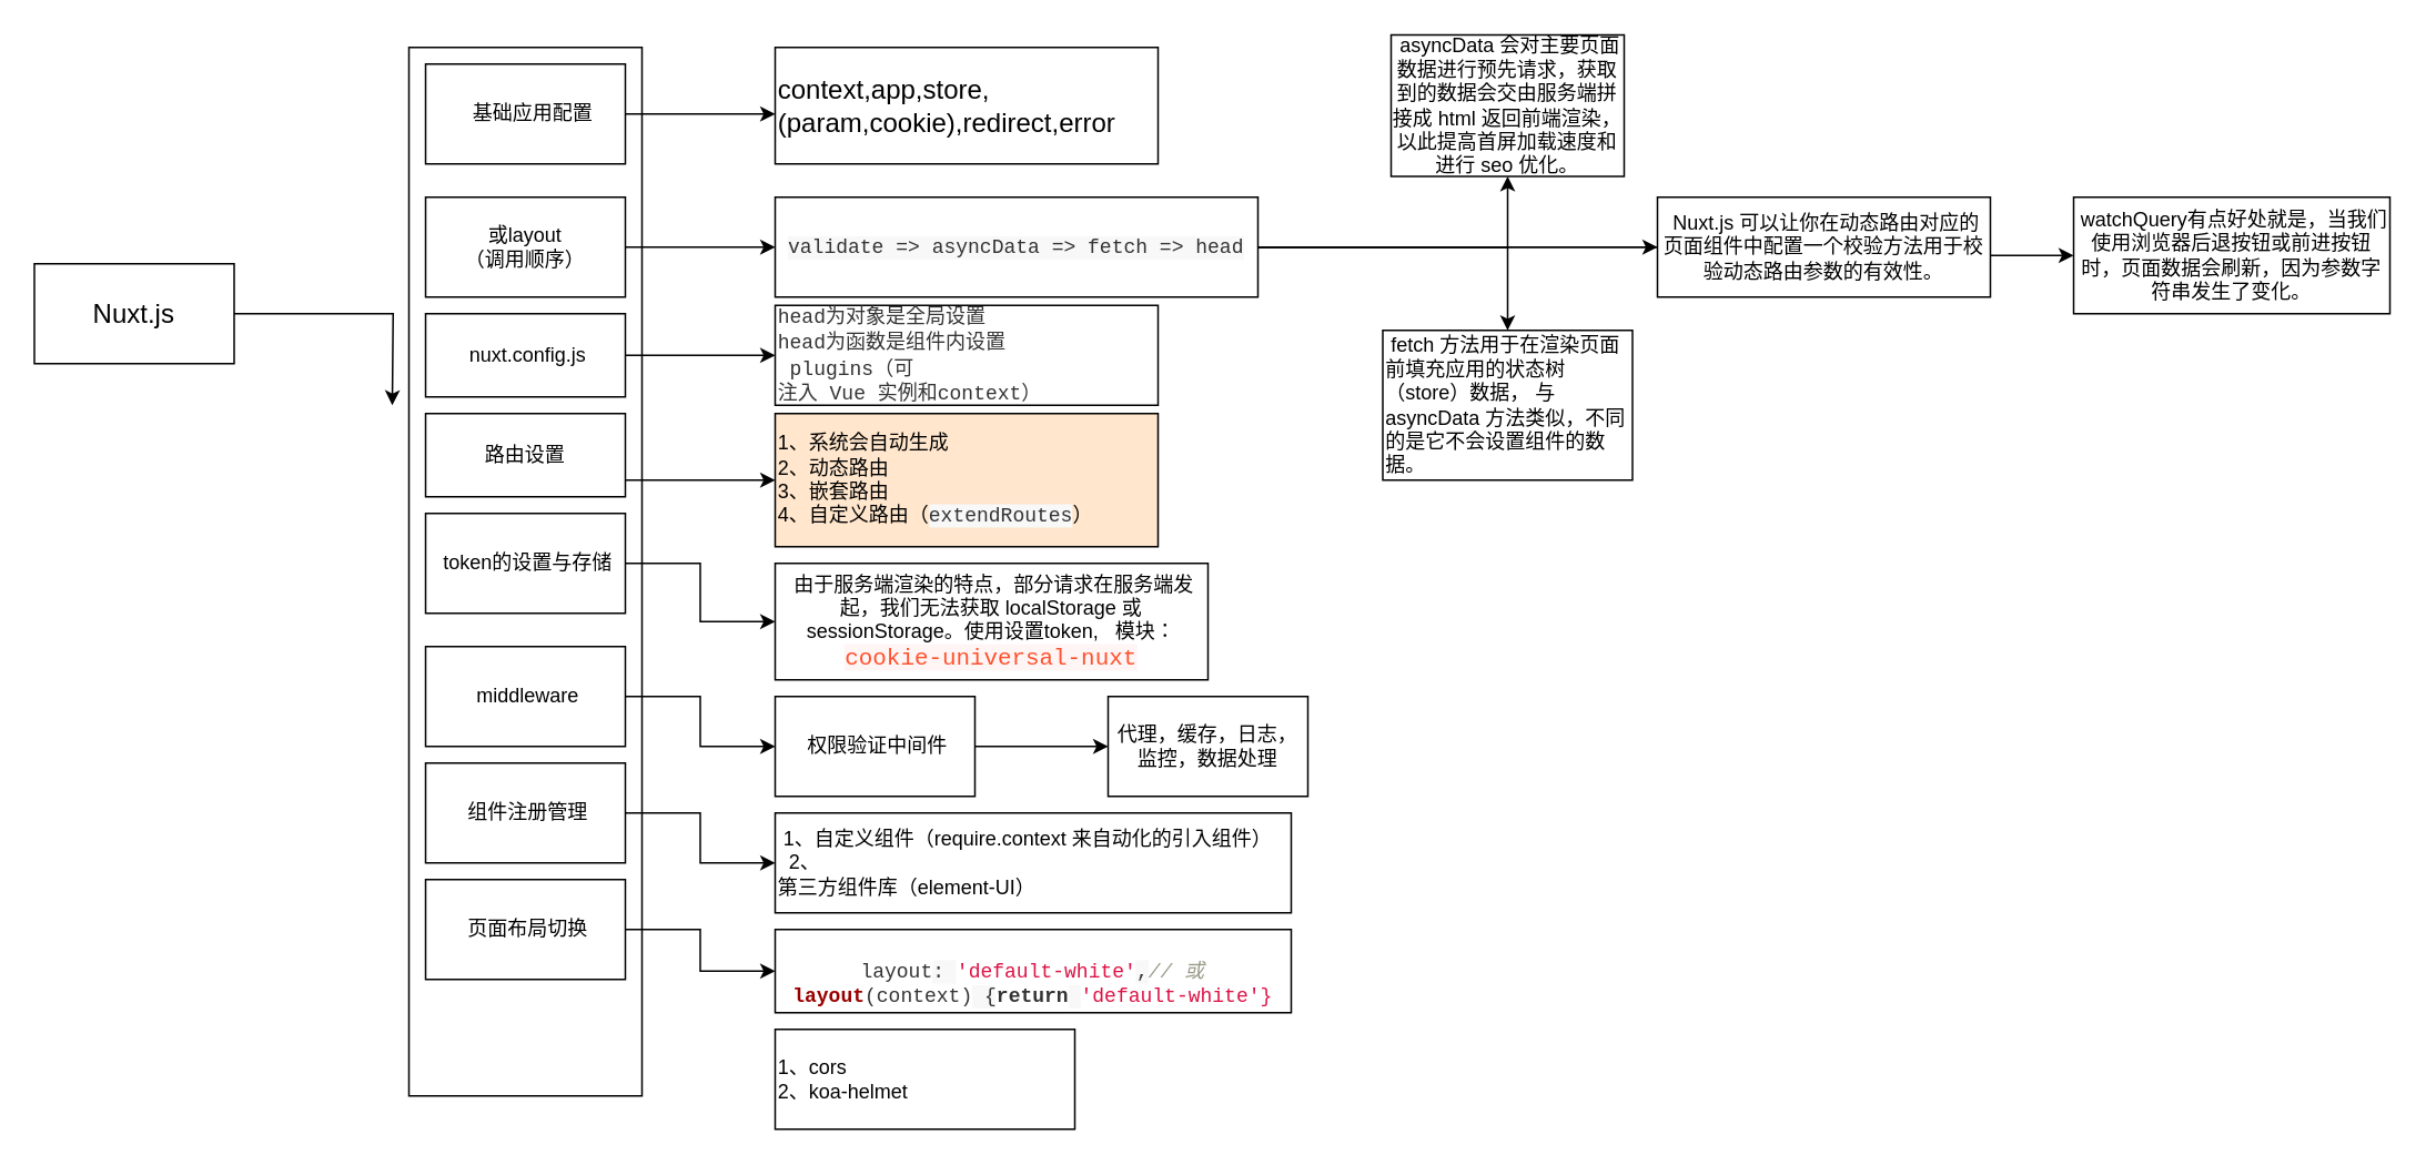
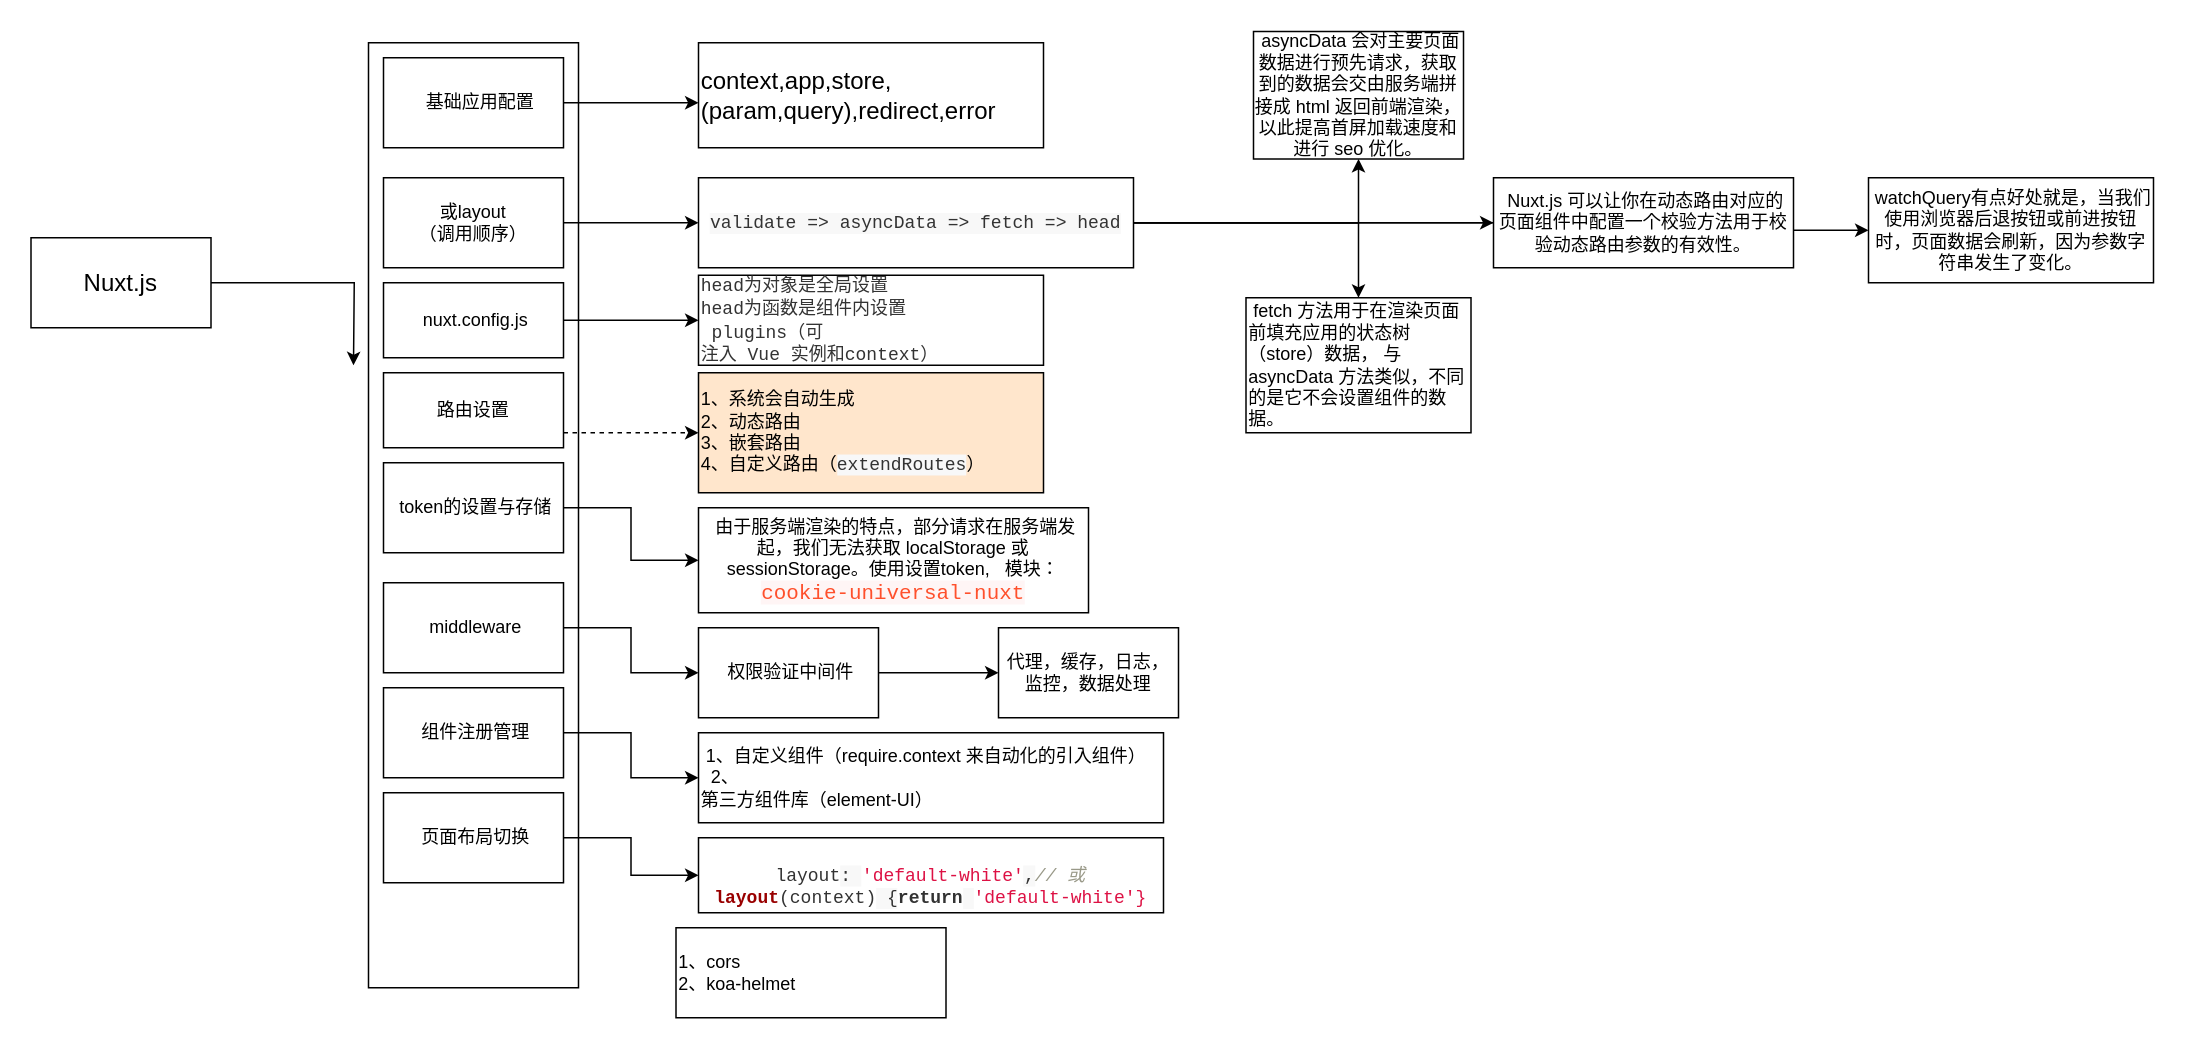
  <mxCell id="0" />
  <mxCell id="1" parent="0" />
  <mxCell id="2" value="" style="edgeStyle=orthogonalEdgeStyle;rounded=0;orthogonalLoop=1;jettySize=auto;html=1;fontSize=16;" edge="1" parent="1" source="3"><mxGeometry relative="1" as="geometry"><mxPoint x="235" y="243" as="targetPoint" /></mxGeometry></mxCell>
  <mxCell id="3" value="Nuxt.js" style="rounded=0;whiteSpace=wrap;html=1;labelBorderColor=none;fontSize=16;" parent="1" vertex="1"><mxGeometry x="20" y="158" width="120" height="60" as="geometry" /></mxCell>
- <mxCell id="4" value="context,app,store,(param,cookie),redirect,error" style="whiteSpace=wrap;html=1;fontSize=16;rounded=0;labelBorderColor=none;align=left;" vertex="1" parent="1"><mxGeometry x="465" y="28" width="230" height="70" as="geometry" /></mxCell>
+ <mxCell id="4" value="context,app,store,(param,query),redirect,error" style="whiteSpace=wrap;html=1;fontSize=16;rounded=0;labelBorderColor=none;align=left;" vertex="1" parent="1"><mxGeometry x="465" y="28" width="230" height="70" as="geometry" /></mxCell>
  <mxCell id="5" value="" style="rounded=0;whiteSpace=wrap;html=1;labelBorderColor=none;fontSize=16;" vertex="1" parent="1"><mxGeometry x="245" y="28" width="140" height="630" as="geometry" /></mxCell>
  <mxCell id="6" style="edgeStyle=orthogonalEdgeStyle;rounded=0;orthogonalLoop=1;jettySize=auto;html=1;exitX=1;exitY=0.5;exitDx=0;exitDy=0;fontSize=12;" edge="1" parent="1" source="7"><mxGeometry relative="1" as="geometry"><mxPoint x="465" y="68" as="targetPoint" /></mxGeometry></mxCell>
  <mxCell id="7" value="&lt;span style=&quot;white-space: pre&quot;&gt;&#09;&lt;/span&gt;基础应用配置" style="rounded=0;whiteSpace=wrap;html=1;labelBorderColor=none;fontSize=12;align=left;" vertex="1" parent="1"><mxGeometry x="255" y="38" width="120" height="60" as="geometry" /></mxCell>
  <mxCell id="8" value="" style="edgeStyle=orthogonalEdgeStyle;rounded=0;orthogonalLoop=1;jettySize=auto;html=1;fontSize=12;" edge="1" parent="1" source="9" target="14"><mxGeometry relative="1" as="geometry" /></mxCell>
  <mxCell id="9" value="或layout&lt;br&gt;（调用顺序）" style="rounded=0;whiteSpace=wrap;html=1;labelBorderColor=none;fontSize=12;" vertex="1" parent="1"><mxGeometry x="255" y="118" width="120" height="60" as="geometry" /></mxCell>
  <mxCell id="10" value="" style="edgeStyle=orthogonalEdgeStyle;rounded=0;orthogonalLoop=1;jettySize=auto;html=1;fontSize=12;" edge="1" parent="1" source="14" target="15"><mxGeometry relative="1" as="geometry" /></mxCell>
  <mxCell id="11" value="" style="edgeStyle=orthogonalEdgeStyle;rounded=0;orthogonalLoop=1;jettySize=auto;html=1;fontSize=12;" edge="1" parent="1" source="14" target="16"><mxGeometry relative="1" as="geometry" /></mxCell>
  <mxCell id="12" value="" style="edgeStyle=orthogonalEdgeStyle;rounded=0;orthogonalLoop=1;jettySize=auto;html=1;fontSize=12;" edge="1" parent="1" source="14" target="17"><mxGeometry relative="1" as="geometry" /></mxCell>
  <mxCell id="13" value="" style="edgeStyle=orthogonalEdgeStyle;rounded=0;orthogonalLoop=1;jettySize=auto;html=1;fontSize=12;" edge="1" parent="1" source="14" target="18"><mxGeometry relative="1" as="geometry" /></mxCell>
  <mxCell id="14" value="&lt;span style=&quot;color: rgb(51 , 51 , 51) ; font-family: &amp;#34;menlo&amp;#34; , &amp;#34;monaco&amp;#34; , &amp;#34;consolas&amp;#34; , &amp;#34;courier new&amp;#34; , monospace ; background-color: rgb(248 , 248 , 248)&quot;&gt;validate  =&amp;gt;  asyncData  =&amp;gt;  fetch  =&amp;gt;  head&lt;/span&gt;" style="whiteSpace=wrap;html=1;rounded=0;labelBorderColor=none;" vertex="1" parent="1"><mxGeometry x="465" y="118" width="290" height="60" as="geometry" /></mxCell>
  <mxCell id="15" value="&amp;nbsp;asyncData 会对主要页面数据进行预先请求，获取到的数据会交由服务端拼接成 html 返回前端渲染，以此提高首屏加载速度和进行 seo 优化。" style="whiteSpace=wrap;html=1;rounded=0;labelBorderColor=none;" vertex="1" parent="1"><mxGeometry x="835" y="20.5" width="140" height="85" as="geometry" /></mxCell>
  <mxCell id="16" value="&amp;nbsp;fetch 方法用于在渲染页面前填充应用的状态树（store）数据， 与 asyncData 方法类似，不同的是它不会设置组件的数据。" style="whiteSpace=wrap;html=1;rounded=0;labelBorderColor=none;align=left;" vertex="1" parent="1"><mxGeometry x="830" y="198" width="150" height="90" as="geometry" /></mxCell>
  <mxCell id="17" value="&amp;nbsp;Nuxt.js 可以让你在动态路由对应的页面组件中配置一个校验方法用于校验动态路由参数的有效性。" style="whiteSpace=wrap;html=1;rounded=0;labelBorderColor=none;" vertex="1" parent="1"><mxGeometry x="995" y="118" width="200" height="60" as="geometry" /></mxCell>
  <mxCell id="18" value="&amp;nbsp;watchQuery有点好处就是，当我们使用浏览器后退按钮或前进按钮时，页面数据会刷新，因为参数字符串发生了变化。" style="whiteSpace=wrap;html=1;rounded=0;labelBorderColor=none;" vertex="1" parent="1"><mxGeometry x="1245" y="118" width="190" height="70" as="geometry" /></mxCell>
  <mxCell id="19" value="" style="edgeStyle=orthogonalEdgeStyle;rounded=0;orthogonalLoop=1;jettySize=auto;html=1;fontSize=12;" edge="1" parent="1" source="20" target="21"><mxGeometry relative="1" as="geometry" /></mxCell>
  <mxCell id="20" value="&amp;nbsp;nuxt.config.js" style="rounded=0;whiteSpace=wrap;html=1;labelBorderColor=none;fontSize=12;" vertex="1" parent="1"><mxGeometry x="255" y="188" width="120" height="50" as="geometry" /></mxCell>
  <mxCell id="21" value="&lt;span style=&quot;color: rgb(51 , 51 , 51) ; font-family: &amp;quot;menlo&amp;quot; , &amp;quot;monaco&amp;quot; , &amp;quot;consolas&amp;quot; , &amp;quot;courier new&amp;quot; , monospace ; background-color: rgb(248 , 248 , 248)&quot;&gt; &lt;/span&gt;&lt;span class=&quot;hljs-attr&quot; style=&quot;color: rgb(51 , 51 , 51) ; font-family: &amp;quot;menlo&amp;quot; , &amp;quot;monaco&amp;quot; , &amp;quot;consolas&amp;quot; , &amp;quot;courier new&amp;quot; , monospace&quot;&gt;head为对象是全局设置&lt;br&gt;head为函数是组件内设置&lt;br&gt;&amp;nbsp;plugins（可&lt;br&gt;注入 Vue 实例和context）&lt;br&gt;&lt;/span&gt;" style="whiteSpace=wrap;html=1;rounded=0;labelBorderColor=none;align=left;" vertex="1" parent="1"><mxGeometry x="465" y="183" width="230" height="60" as="geometry" /></mxCell>
- <mxCell id="22" value="" style="edgeStyle=orthogonalEdgeStyle;rounded=0;orthogonalLoop=1;jettySize=auto;html=1;fontSize=12;" edge="1" parent="1" source="23" target="24"><mxGeometry relative="1" as="geometry"><Array as="points"><mxPoint x="405" y="288" /><mxPoint x="405" y="288" /></Array></mxGeometry></mxCell>
+ <mxCell id="22" value="" style="edgeStyle=orthogonalEdgeStyle;rounded=0;orthogonalLoop=1;jettySize=auto;html=1;fontSize=12;dashed=1;" edge="1" parent="1" source="23" target="24"><mxGeometry relative="1" as="geometry"><Array as="points"><mxPoint x="405" y="288" /><mxPoint x="405" y="288" /></Array></mxGeometry></mxCell>
  <mxCell id="23" value="路由设置" style="rounded=0;whiteSpace=wrap;html=1;labelBorderColor=none;fontSize=12;" vertex="1" parent="1"><mxGeometry x="255" y="248" width="120" height="50" as="geometry" /></mxCell>
  <mxCell id="24" value="1、系统会自动生成&lt;br&gt;2、动态路由&lt;br&gt;3、嵌套路由&lt;br&gt;4、自定义路由（&lt;span style=&quot;color: rgb(51 , 51 , 51) ; font-family: &amp;quot;menlo&amp;quot; , &amp;quot;monaco&amp;quot; , &amp;quot;consolas&amp;quot; , &amp;quot;courier new&amp;quot; , monospace ; background-color: rgb(248 , 248 , 248)&quot;&gt;extendRoutes&lt;/span&gt;）" style="whiteSpace=wrap;html=1;rounded=0;labelBorderColor=none;align=left;fillColor=#ffe6cc;" vertex="1" parent="1"><mxGeometry x="465" y="248" width="230" height="80" as="geometry" /></mxCell>
  <mxCell id="25" value="" style="edgeStyle=orthogonalEdgeStyle;rounded=0;orthogonalLoop=1;jettySize=auto;html=1;fontSize=12;" edge="1" parent="1" source="26" target="27"><mxGeometry relative="1" as="geometry" /></mxCell>
  <mxCell id="26" value="&amp;nbsp;token的设置与存储" style="rounded=0;whiteSpace=wrap;html=1;labelBorderColor=none;fontSize=12;" vertex="1" parent="1"><mxGeometry x="255" y="308" width="120" height="60" as="geometry" /></mxCell>
  <mxCell id="27" value="&amp;nbsp;由于服务端渲染的特点，部分请求在服务端发起，我们无法获取 localStorage 或 sessionStorage。使用设置token,&amp;nbsp; &amp;nbsp;模块：&lt;span style=&quot;color: rgb(255 , 80 , 44) ; font-family: &amp;#34;menlo&amp;#34; , &amp;#34;monaco&amp;#34; , &amp;#34;consolas&amp;#34; , &amp;#34;courier new&amp;#34; , monospace ; font-size: 13.92px ; background-color: rgb(255 , 245 , 245)&quot;&gt;cookie-universal-nuxt&lt;/span&gt;" style="whiteSpace=wrap;html=1;rounded=0;labelBorderColor=none;" vertex="1" parent="1"><mxGeometry x="465" y="338" width="260" height="70" as="geometry" /></mxCell>
  <mxCell id="28" value="" style="edgeStyle=orthogonalEdgeStyle;rounded=0;orthogonalLoop=1;jettySize=auto;html=1;fontSize=12;" edge="1" parent="1" source="29" target="31"><mxGeometry relative="1" as="geometry" /></mxCell>
  <mxCell id="29" value="&amp;nbsp;middleware" style="rounded=0;whiteSpace=wrap;html=1;labelBorderColor=none;fontSize=12;" vertex="1" parent="1"><mxGeometry x="255" y="388" width="120" height="60" as="geometry" /></mxCell>
  <mxCell id="30" value="" style="edgeStyle=orthogonalEdgeStyle;rounded=0;orthogonalLoop=1;jettySize=auto;html=1;fontSize=12;" edge="1" parent="1" source="31" target="35"><mxGeometry relative="1" as="geometry" /></mxCell>
  <mxCell id="31" value="&amp;nbsp;权限验证中间件" style="whiteSpace=wrap;html=1;rounded=0;labelBorderColor=none;" vertex="1" parent="1"><mxGeometry x="465" y="418" width="120" height="60" as="geometry" /></mxCell>
  <mxCell id="32" value="" style="edgeStyle=orthogonalEdgeStyle;rounded=0;orthogonalLoop=1;jettySize=auto;html=1;fontSize=12;" edge="1" parent="1" source="33" target="34"><mxGeometry relative="1" as="geometry" /></mxCell>
  <mxCell id="33" value="&amp;nbsp;组件注册管理" style="rounded=0;whiteSpace=wrap;html=1;labelBorderColor=none;fontSize=12;" vertex="1" parent="1"><mxGeometry x="255" y="458" width="120" height="60" as="geometry" /></mxCell>
  <mxCell id="34" value="&amp;nbsp;1、自定义组件（require.context 来自动化的引入组件）&lt;br&gt;&amp;nbsp; 2、&lt;br/&gt;第三方组件库（element-UI）" style="whiteSpace=wrap;html=1;rounded=0;labelBorderColor=none;align=left;" vertex="1" parent="1"><mxGeometry x="465" y="488" width="310" height="60" as="geometry" /></mxCell>
  <mxCell id="35" value="代理，缓存，日志，监控，数据处理" style="whiteSpace=wrap;html=1;rounded=0;labelBorderColor=none;" vertex="1" parent="1"><mxGeometry x="665" y="418" width="120" height="60" as="geometry" /></mxCell>
  <mxCell id="36" value="" style="edgeStyle=orthogonalEdgeStyle;rounded=0;orthogonalLoop=1;jettySize=auto;html=1;fontSize=12;" edge="1" parent="1" source="37" target="38"><mxGeometry relative="1" as="geometry" /></mxCell>
  <mxCell id="37" value="&amp;nbsp;页面布局切换" style="rounded=0;whiteSpace=wrap;html=1;labelBorderColor=none;fontSize=12;" vertex="1" parent="1"><mxGeometry x="255" y="528" width="120" height="60" as="geometry" /></mxCell>
  <mxCell id="38" value="&lt;span style=&quot;color: rgb(51 , 51 , 51) ; font-family: &amp;#34;menlo&amp;#34; , &amp;#34;monaco&amp;#34; , &amp;#34;consolas&amp;#34; , &amp;#34;courier new&amp;#34; , monospace ; background-color: rgb(248 , 248 , 248)&quot;&gt;&lt;br&gt;  &lt;/span&gt;&lt;span class=&quot;hljs-attr&quot; style=&quot;color: rgb(51 , 51 , 51) ; font-family: &amp;#34;menlo&amp;#34; , &amp;#34;monaco&amp;#34; , &amp;#34;consolas&amp;#34; , &amp;#34;courier new&amp;#34; , monospace&quot;&gt;layout&lt;/span&gt;&lt;span style=&quot;color: rgb(51 , 51 , 51) ; font-family: &amp;#34;menlo&amp;#34; , &amp;#34;monaco&amp;#34; , &amp;#34;consolas&amp;#34; , &amp;#34;courier new&amp;#34; , monospace ; background-color: rgb(248 , 248 , 248)&quot;&gt;: &lt;/span&gt;&lt;span class=&quot;hljs-string&quot; style=&quot;color: rgb(221 , 17 , 68) ; font-family: &amp;#34;menlo&amp;#34; , &amp;#34;monaco&amp;#34; , &amp;#34;consolas&amp;#34; , &amp;#34;courier new&amp;#34; , monospace&quot;&gt;'default-white'&lt;/span&gt;&lt;span style=&quot;color: rgb(51 , 51 , 51) ; font-family: &amp;#34;menlo&amp;#34; , &amp;#34;monaco&amp;#34; , &amp;#34;consolas&amp;#34; , &amp;#34;courier new&amp;#34; , monospace ; background-color: rgb(248 , 248 , 248)&quot;&gt;,&lt;/span&gt;&lt;span class=&quot;hljs-comment&quot; style=&quot;color: rgb(153 , 153 , 136) ; font-style: italic ; font-family: &amp;#34;menlo&amp;#34; , &amp;#34;monaco&amp;#34; , &amp;#34;consolas&amp;#34; , &amp;#34;courier new&amp;#34; , monospace&quot;&gt;// 或&lt;/span&gt;&lt;span class=&quot;hljs-function&quot; style=&quot;color: rgb(51 , 51 , 51) ; font-family: &amp;#34;menlo&amp;#34; , &amp;#34;monaco&amp;#34; , &amp;#34;consolas&amp;#34; , &amp;#34;courier new&amp;#34; , monospace&quot;&gt;&lt;span class=&quot;hljs-title&quot; style=&quot;color: rgb(153 , 0 , 0) ; font-weight: 700&quot;&gt;layout&lt;/span&gt;(&lt;span class=&quot;hljs-params&quot;&gt;context&lt;/span&gt;)&lt;/span&gt;&lt;span style=&quot;color: rgb(51 , 51 , 51) ; font-family: &amp;#34;menlo&amp;#34; , &amp;#34;monaco&amp;#34; , &amp;#34;consolas&amp;#34; , &amp;#34;courier new&amp;#34; , monospace ; background-color: rgb(248 , 248 , 248)&quot;&gt; {&lt;/span&gt;&lt;span class=&quot;hljs-keyword&quot; style=&quot;color: rgb(51 , 51 , 51) ; font-weight: 700 ; font-family: &amp;#34;menlo&amp;#34; , &amp;#34;monaco&amp;#34; , &amp;#34;consolas&amp;#34; , &amp;#34;courier new&amp;#34; , monospace&quot;&gt;return&lt;/span&gt;&lt;span style=&quot;color: rgb(51 , 51 , 51) ; font-family: &amp;#34;menlo&amp;#34; , &amp;#34;monaco&amp;#34; , &amp;#34;consolas&amp;#34; , &amp;#34;courier new&amp;#34; , monospace ; background-color: rgb(248 , 248 , 248)&quot;&gt; &lt;/span&gt;&lt;span class=&quot;hljs-string&quot; style=&quot;color: rgb(221 , 17 , 68) ; font-family: &amp;#34;menlo&amp;#34; , &amp;#34;monaco&amp;#34; , &amp;#34;consolas&amp;#34; , &amp;#34;courier new&amp;#34; , monospace&quot;&gt;'default-white'}&lt;/span&gt;&lt;span style=&quot;color: rgb(51 , 51 , 51) ; font-family: &amp;#34;menlo&amp;#34; , &amp;#34;monaco&amp;#34; , &amp;#34;consolas&amp;#34; , &amp;#34;courier new&amp;#34; , monospace ; background-color: rgb(248 , 248 , 248)&quot;&gt;&lt;br&gt;&lt;/span&gt;" style="whiteSpace=wrap;html=1;rounded=0;labelBorderColor=none;" vertex="1" parent="1"><mxGeometry x="465" y="558" width="310" height="50" as="geometry" /></mxCell>
- <mxCell id="39" value="1、cors&lt;br&gt;2、koa-helmet" style="whiteSpace=wrap;html=1;rounded=0;labelBorderColor=none;align=left;" vertex="1" parent="1"><mxGeometry x="465" y="618" width="180" height="60" as="geometry" /></mxCell>
+ <mxCell id="39" value="1、cors&lt;br&gt;2、koa-helmet" style="whiteSpace=wrap;html=1;rounded=0;labelBorderColor=none;align=left;" vertex="1" parent="1"><mxGeometry x="450" y="618" width="180" height="60" as="geometry" /></mxCell>
